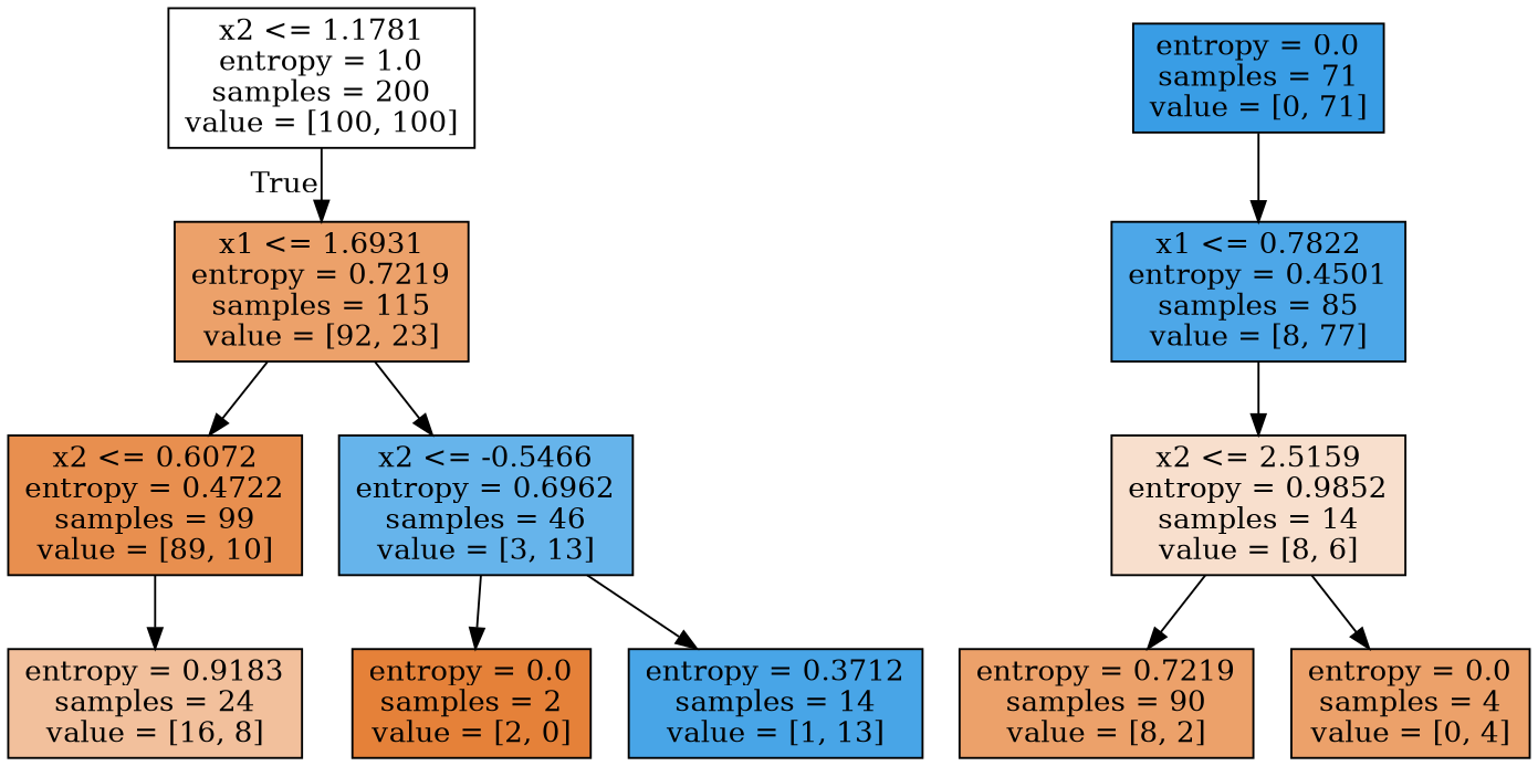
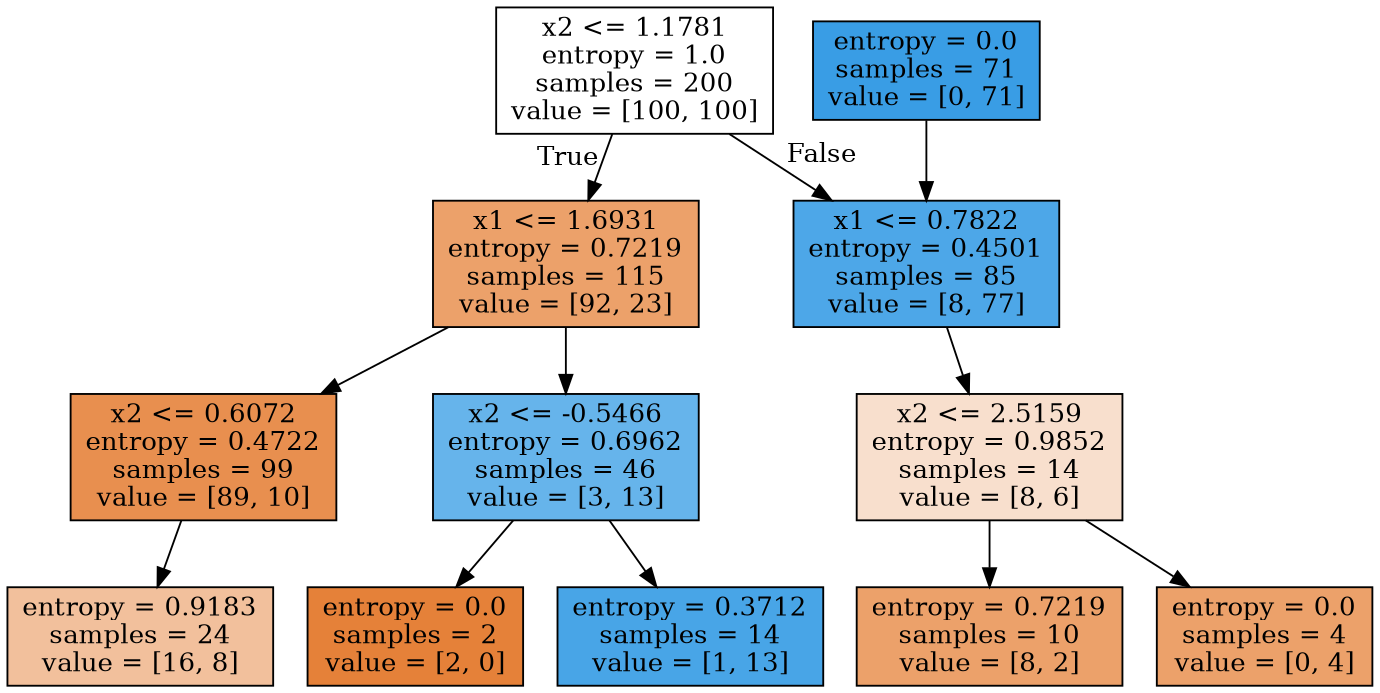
  digraph {
    node [color=black fillcolor="#e58139bf" shape=box style=filled]
    n1 [fillcolor="#e5813900" label="x2 <= 1.1781\nentropy = 1.0\nsamples = 200\nvalue = [100, 100]"]
    n2 [label="x1 <= 1.6931\nentropy = 0.7219\nsamples = 115\nvalue = [92, 23]"]
    n3 [fillcolor="#399de5e5" label="x1 <= 0.7822\nentropy = 0.4501\nsamples = 85\nvalue = [8, 77]"]
    n4 [fillcolor="#e58139e2" label="x2 <= 0.6072\nentropy = 0.4722\nsamples = 99\nvalue = [89, 10]"]
    n5 [fillcolor="#399de5c4" label="x2 <= -0.5466\nentropy = 0.6962\nsamples = 46\nvalue = [3, 13]"]
    n6 [fillcolor="#e5813940" label="x2 <= 2.5159\nentropy = 0.9852\nsamples = 14\nvalue = [8, 6]"]
    n7 [fillcolor="#e581397f" label="entropy = 0.9183\nsamples = 24\nvalue = [16, 8]"]
    n8 [fillcolor="#e58139ff" label="entropy = 0.0\nsamples = 2\nvalue = [2, 0]"]
    n9 [fillcolor="#399de5eb" label="entropy = 0.3712\nsamples = 14\nvalue = [1, 13]"]
-   n10 [label="entropy = 0.7219\nsamples = 90\nvalue = [8, 2]"]
+   n10 [label="entropy = 0.7219\nsamples = 10\nvalue = [8, 2]"]
    n11 [label="entropy = 0.0\nsamples = 4\nvalue = [0, 4]"]
    n12 [fillcolor="#399de5ff" label="entropy = 0.0\nsamples = 71\nvalue = [0, 71]"]
    n1 -> n2 [headlabel=True labelangle=45 labeldistance=2.5]
+   n1 -> n3 [headlabel=False labelangle=-45 labeldistance=2.5]
    n2 -> n4
    n2 -> n5
    n3 -> n6
    n4 -> n7
    n5 -> n8
    n5 -> n9
    n6 -> n10
    n6 -> n11
    n12 -> n3
  }
